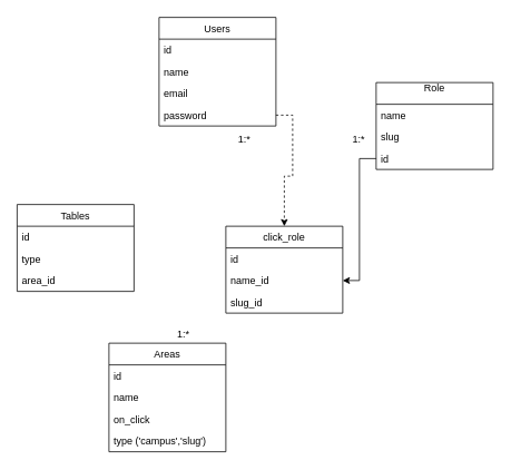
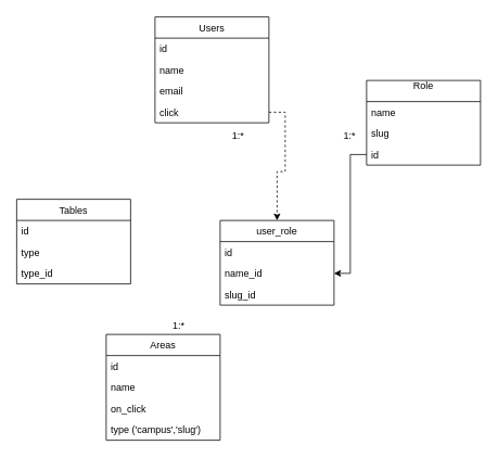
  <mxCell id="0" />
  <mxCell id="1" parent="0" />
  <mxCell id="2" value="Users" style="swimlane;fontStyle=0;childLayout=stackLayout;horizontal=1;startSize=26;fillColor=none;horizontalStack=0;resizeParent=1;resizeParentMax=0;resizeLast=0;collapsible=1;marginBottom=0;" vertex="1" parent="1"><mxGeometry x="190" y="20" width="140" height="130" as="geometry" /></mxCell>
  <mxCell id="3" value="id" style="text;strokeColor=none;fillColor=none;align=left;verticalAlign=top;spacingLeft=4;spacingRight=4;overflow=hidden;rotatable=0;points=[[0,0.5],[1,0.5]];portConstraint=eastwest;" vertex="1" parent="2"><mxGeometry y="26" width="140" height="26" as="geometry" /></mxCell>
  <mxCell id="4" value="name" style="text;strokeColor=none;fillColor=none;align=left;verticalAlign=top;spacingLeft=4;spacingRight=4;overflow=hidden;rotatable=0;points=[[0,0.5],[1,0.5]];portConstraint=eastwest;" vertex="1" parent="2"><mxGeometry y="52" width="140" height="26" as="geometry" /></mxCell>
  <mxCell id="5" value="email" style="text;strokeColor=none;fillColor=none;align=left;verticalAlign=top;spacingLeft=4;spacingRight=4;overflow=hidden;rotatable=0;points=[[0,0.5],[1,0.5]];portConstraint=eastwest;" vertex="1" parent="2"><mxGeometry y="78" width="140" height="26" as="geometry" /></mxCell>
- <mxCell id="6" value="password" style="text;strokeColor=none;fillColor=none;align=left;verticalAlign=top;spacingLeft=4;spacingRight=4;overflow=hidden;rotatable=0;points=[[0,0.5],[1,0.5]];portConstraint=eastwest;" vertex="1" parent="2"><mxGeometry y="104" width="140" height="26" as="geometry" /></mxCell>
+ <mxCell id="6" value="click" style="text;strokeColor=none;fillColor=none;align=left;verticalAlign=top;spacingLeft=4;spacingRight=4;overflow=hidden;rotatable=0;points=[[0,0.5],[1,0.5]];portConstraint=eastwest;" vertex="1" parent="2"><mxGeometry y="104" width="140" height="26" as="geometry" /></mxCell>
  <mxCell id="7" value="Role&#10;" style="swimlane;fontStyle=0;childLayout=stackLayout;horizontal=1;startSize=26;fillColor=none;horizontalStack=0;resizeParent=1;resizeParentMax=0;resizeLast=0;collapsible=1;marginBottom=0;" vertex="1" parent="1"><mxGeometry x="450" y="98" width="140" height="104" as="geometry" /></mxCell>
  <mxCell id="8" value="name" style="text;strokeColor=none;fillColor=none;align=left;verticalAlign=top;spacingLeft=4;spacingRight=4;overflow=hidden;rotatable=0;points=[[0,0.5],[1,0.5]];portConstraint=eastwest;" vertex="1" parent="7"><mxGeometry y="26" width="140" height="26" as="geometry" /></mxCell>
  <mxCell id="9" value="slug" style="text;strokeColor=none;fillColor=none;align=left;verticalAlign=top;spacingLeft=4;spacingRight=4;overflow=hidden;rotatable=0;points=[[0,0.5],[1,0.5]];portConstraint=eastwest;" vertex="1" parent="7"><mxGeometry y="52" width="140" height="26" as="geometry" /></mxCell>
  <mxCell id="10" value="id&#10;&#10;" style="text;strokeColor=none;fillColor=none;align=left;verticalAlign=top;spacingLeft=4;spacingRight=4;overflow=hidden;rotatable=0;points=[[0,0.5],[1,0.5]];portConstraint=eastwest;" vertex="1" parent="7"><mxGeometry y="78" width="140" height="26" as="geometry" /></mxCell>
- <mxCell id="11" value="click_role" style="swimlane;fontStyle=0;childLayout=stackLayout;horizontal=1;startSize=26;fillColor=none;horizontalStack=0;resizeParent=1;resizeParentMax=0;resizeLast=0;collapsible=1;marginBottom=0;" vertex="1" parent="1"><mxGeometry x="270" y="270" width="140" height="104" as="geometry" /></mxCell>
+ <mxCell id="11" value="user_role" style="swimlane;fontStyle=0;childLayout=stackLayout;horizontal=1;startSize=26;fillColor=none;horizontalStack=0;resizeParent=1;resizeParentMax=0;resizeLast=0;collapsible=1;marginBottom=0;" vertex="1" parent="1"><mxGeometry x="270" y="270" width="140" height="104" as="geometry" /></mxCell>
  <mxCell id="12" value="id" style="text;strokeColor=none;fillColor=none;align=left;verticalAlign=top;spacingLeft=4;spacingRight=4;overflow=hidden;rotatable=0;points=[[0,0.5],[1,0.5]];portConstraint=eastwest;" vertex="1" parent="11"><mxGeometry y="26" width="140" height="26" as="geometry" /></mxCell>
  <mxCell id="13" value="name_id" style="text;strokeColor=none;fillColor=none;align=left;verticalAlign=top;spacingLeft=4;spacingRight=4;overflow=hidden;rotatable=0;points=[[0,0.5],[1,0.5]];portConstraint=eastwest;" vertex="1" parent="11"><mxGeometry y="52" width="140" height="26" as="geometry" /></mxCell>
  <mxCell id="14" value="slug_id" style="text;strokeColor=none;fillColor=none;align=left;verticalAlign=top;spacingLeft=4;spacingRight=4;overflow=hidden;rotatable=0;points=[[0,0.5],[1,0.5]];portConstraint=eastwest;" vertex="1" parent="11"><mxGeometry y="78" width="140" height="26" as="geometry" /></mxCell>
  <mxCell id="15" style="edgeStyle=orthogonalEdgeStyle;rounded=0;orthogonalLoop=1;jettySize=auto;html=1;dashed=1;" edge="1" parent="1" source="6" target="11"><mxGeometry relative="1" as="geometry" /></mxCell>
  <mxCell id="16" style="edgeStyle=orthogonalEdgeStyle;rounded=0;orthogonalLoop=1;jettySize=auto;html=1;entryX=1;entryY=0.5;entryDx=0;entryDy=0;" edge="1" parent="1" source="10" target="13"><mxGeometry relative="1" as="geometry" /></mxCell>
  <mxCell id="17" value="1:*" style="text;html=1;resizable=0;points=[];autosize=1;align=left;verticalAlign=top;spacingTop=-4;" vertex="1" parent="1"><mxGeometry x="420" y="156" width="30" height="20" as="geometry" /></mxCell>
  <mxCell id="18" value="1:*" style="text;html=1;resizable=0;points=[];autosize=1;align=left;verticalAlign=top;spacingTop=-4;" vertex="1" parent="1"><mxGeometry x="283" y="156" width="30" height="20" as="geometry" /></mxCell>
  <mxCell id="19" value="Tables" style="swimlane;fontStyle=0;childLayout=stackLayout;horizontal=1;startSize=26;fillColor=none;horizontalStack=0;resizeParent=1;resizeParentMax=0;resizeLast=0;collapsible=1;marginBottom=0;" vertex="1" parent="1"><mxGeometry x="20" y="244" width="140" height="104" as="geometry" /></mxCell>
  <mxCell id="20" value="id" style="text;strokeColor=none;fillColor=none;align=left;verticalAlign=top;spacingLeft=4;spacingRight=4;overflow=hidden;rotatable=0;points=[[0,0.5],[1,0.5]];portConstraint=eastwest;" vertex="1" parent="19"><mxGeometry y="26" width="140" height="26" as="geometry" /></mxCell>
  <mxCell id="21" value="type" style="text;strokeColor=none;fillColor=none;align=left;verticalAlign=top;spacingLeft=4;spacingRight=4;overflow=hidden;rotatable=0;points=[[0,0.5],[1,0.5]];portConstraint=eastwest;" vertex="1" parent="19"><mxGeometry y="52" width="140" height="26" as="geometry" /></mxCell>
- <mxCell id="22" value="area_id" style="text;strokeColor=none;fillColor=none;align=left;verticalAlign=top;spacingLeft=4;spacingRight=4;overflow=hidden;rotatable=0;points=[[0,0.5],[1,0.5]];portConstraint=eastwest;" vertex="1" parent="19"><mxGeometry y="78" width="140" height="26" as="geometry" /></mxCell>
+ <mxCell id="22" value="type_id" style="text;strokeColor=none;fillColor=none;align=left;verticalAlign=top;spacingLeft=4;spacingRight=4;overflow=hidden;rotatable=0;points=[[0,0.5],[1,0.5]];portConstraint=eastwest;" vertex="1" parent="19"><mxGeometry y="78" width="140" height="26" as="geometry" /></mxCell>
  <mxCell id="23" value="Areas" style="swimlane;fontStyle=0;childLayout=stackLayout;horizontal=1;startSize=26;fillColor=none;horizontalStack=0;resizeParent=1;resizeParentMax=0;resizeLast=0;collapsible=1;marginBottom=0;" vertex="1" parent="1"><mxGeometry x="130" y="410" width="140" height="130" as="geometry" /></mxCell>
  <mxCell id="24" value="id" style="text;strokeColor=none;fillColor=none;align=left;verticalAlign=top;spacingLeft=4;spacingRight=4;overflow=hidden;rotatable=0;points=[[0,0.5],[1,0.5]];portConstraint=eastwest;" vertex="1" parent="23"><mxGeometry y="26" width="140" height="26" as="geometry" /></mxCell>
  <mxCell id="25" value="name" style="text;strokeColor=none;fillColor=none;align=left;verticalAlign=top;spacingLeft=4;spacingRight=4;overflow=hidden;rotatable=0;points=[[0,0.5],[1,0.5]];portConstraint=eastwest;" vertex="1" parent="23"><mxGeometry y="52" width="140" height="26" as="geometry" /></mxCell>
  <mxCell id="26" value="on_click" style="text;strokeColor=none;fillColor=none;align=left;verticalAlign=top;spacingLeft=4;spacingRight=4;overflow=hidden;rotatable=0;points=[[0,0.5],[1,0.5]];portConstraint=eastwest;" vertex="1" parent="23"><mxGeometry y="78" width="140" height="26" as="geometry" /></mxCell>
  <mxCell id="27" value="type ('campus','slug')" style="text;strokeColor=none;fillColor=none;align=left;verticalAlign=top;spacingLeft=4;spacingRight=4;overflow=hidden;rotatable=0;points=[[0,0.5],[1,0.5]];portConstraint=eastwest;" vertex="1" parent="23"><mxGeometry y="104" width="140" height="26" as="geometry" /></mxCell>
  <mxCell id="28" value="1:*" style="text;html=1;resizable=0;points=[];autosize=1;align=left;verticalAlign=top;spacingTop=-4;" vertex="1" parent="1"><mxGeometry x="210" y="389" width="30" height="20" as="geometry" /></mxCell>
